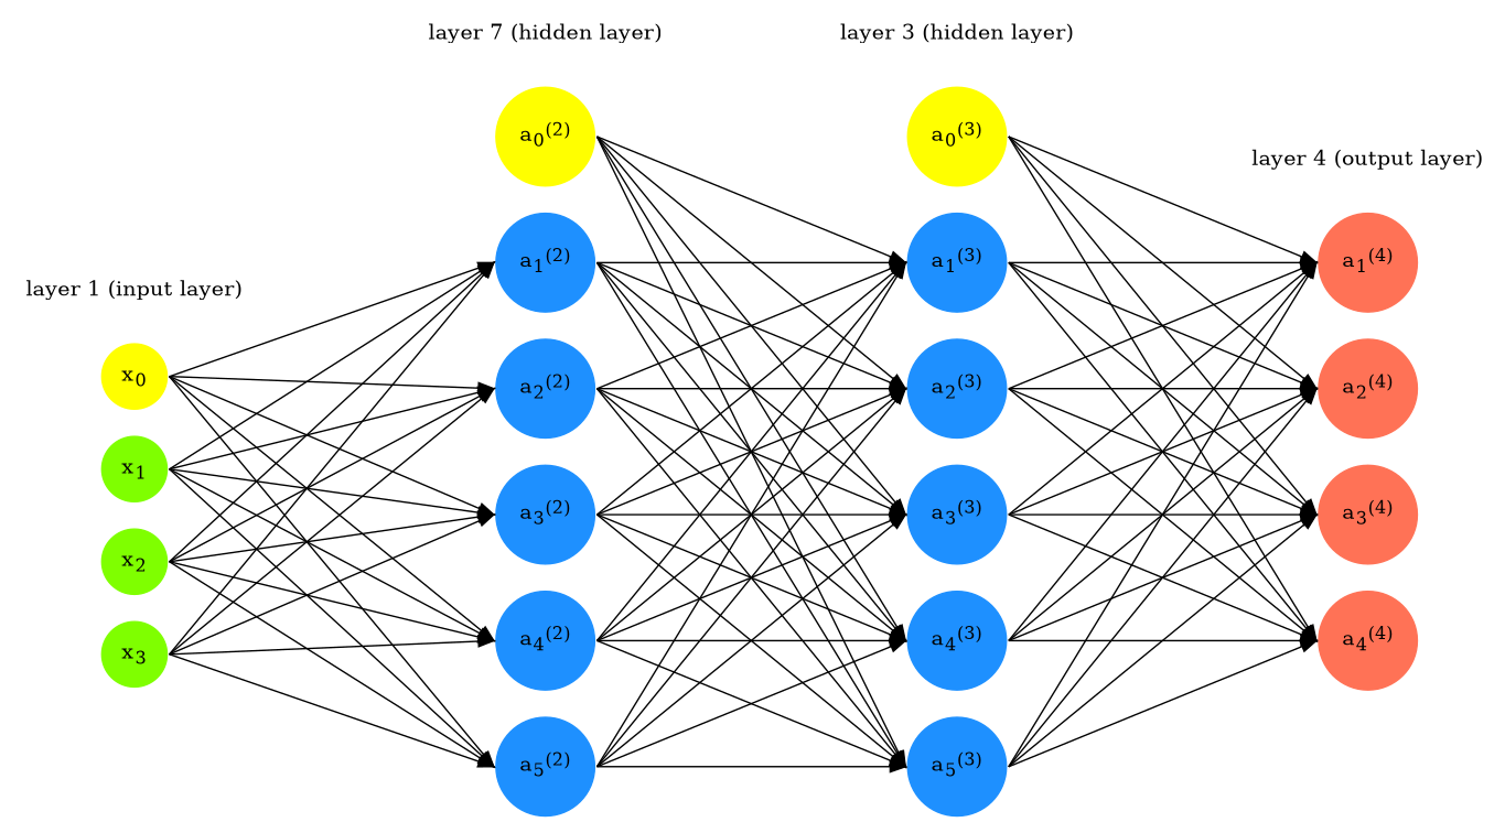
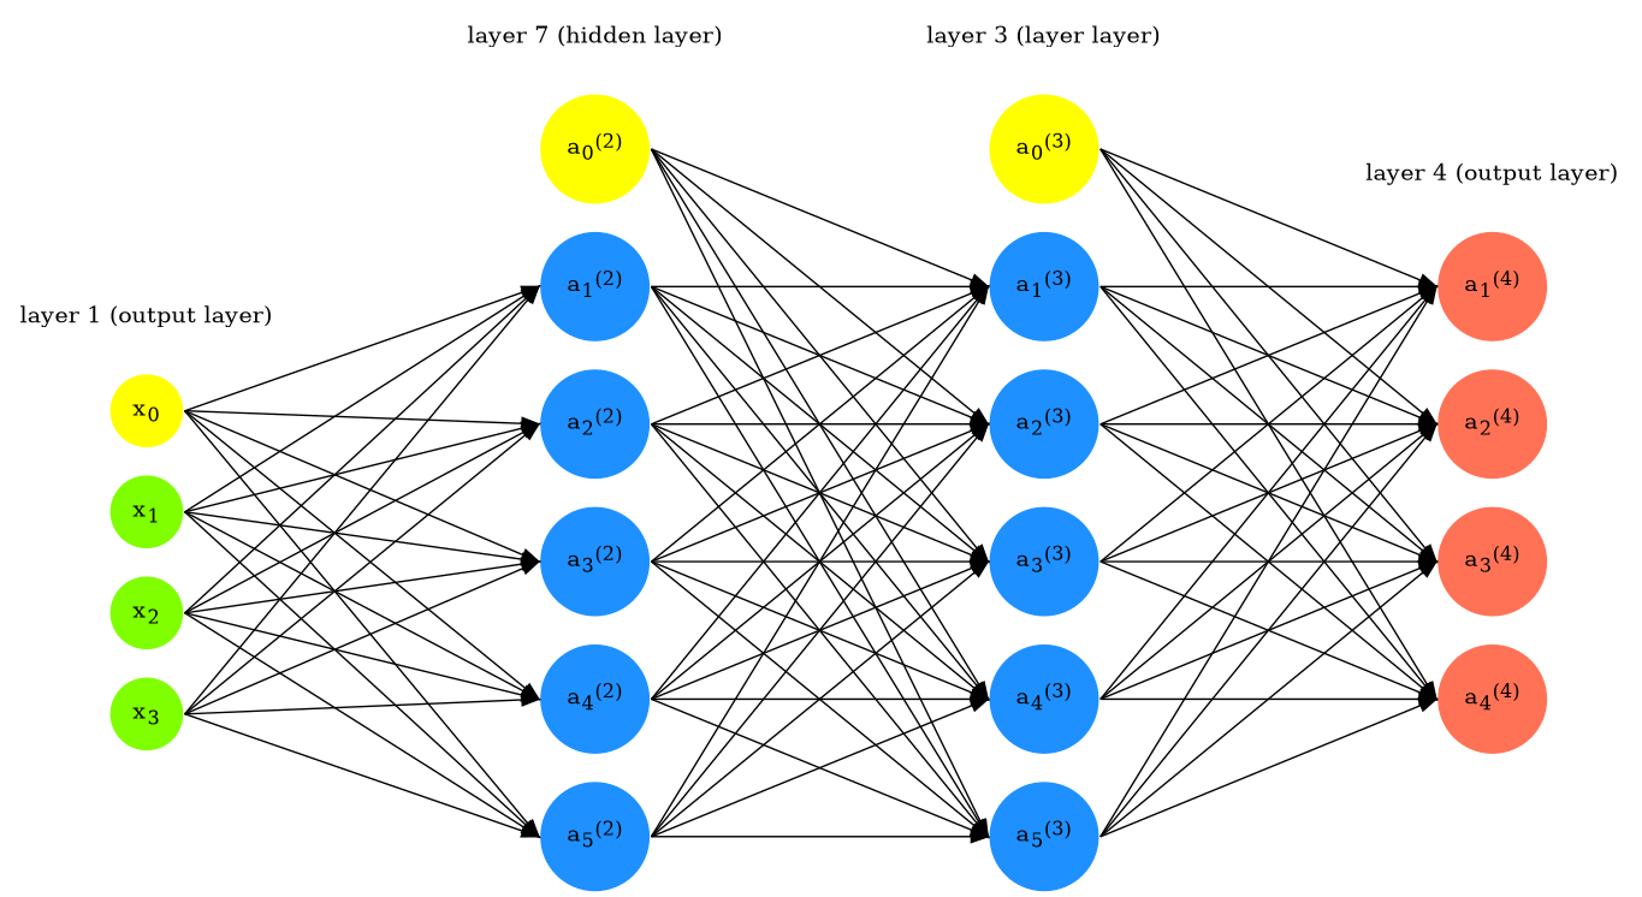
  digraph {
    rankdir=LR
    ranksep=1.4
    splines=false
    node [color=dodgerblue fillcolor=dodgerblue shape=circle style=filled]
    edge [headport=w style=solid tailport=e]
    n1 [color=yellow fillcolor=yellow label=<x<sub>0</sub>>]
    n2 [color=yellow fillcolor=yellow label=<a<sub>0</sub><sup>(2)</sup>>]
    n3 [color=yellow fillcolor=yellow label=<a<sub>0</sub><sup>(3)</sup>>]
    n4 [color=chartreuse fillcolor=chartreuse label=<x<sub>1</sub>>]
    n5 [color=chartreuse fillcolor=chartreuse label=<x<sub>2</sub>>]
    n6 [color=chartreuse fillcolor=chartreuse label=<x<sub>3</sub>>]
    n7 [label=<a<sub>1</sub><sup>(2)</sup>>]
    n8 [label=<a<sub>2</sub><sup>(2)</sup>>]
    n9 [label=<a<sub>3</sub><sup>(2)</sup>>]
    n10 [label=<a<sub>4</sub><sup>(2)</sup>>]
    n11 [label=<a<sub>5</sub><sup>(2)</sup>>]
    n12 [label=<a<sub>1</sub><sup>(3)</sup>>]
    n13 [label=<a<sub>2</sub><sup>(3)</sup>>]
    n14 [label=<a<sub>3</sub><sup>(3)</sup>>]
    n15 [label=<a<sub>4</sub><sup>(3)</sup>>]
    n16 [label=<a<sub>5</sub><sup>(3)</sup>>]
    n17 [color=coral1 fillcolor=coral1 label=<a<sub>1</sub><sup>(4)</sup>>]
    n18 [color=coral1 fillcolor=coral1 label=<a<sub>2</sub><sup>(4)</sup>>]
    n19 [color=coral1 fillcolor=coral1 label=<a<sub>3</sub><sup>(4)</sup>>]
    n20 [color=coral1 fillcolor=coral1 label=<a<sub>4</sub><sup>(4)</sup>>]
-   n21 [label="layer 1 (input layer)" shape=plaintext color="" fillcolor="" style=""]
+   n21 [label="layer 1 (output layer)" shape=plaintext color="" fillcolor="" style=""]
    n22 [label="layer 7 (hidden layer)" shape=plaintext color="" fillcolor="" style=""]
-   n23 [label="layer 3 (hidden layer)" shape=plaintext color="" fillcolor="" style=""]
+   n23 [label="layer 3 (layer layer)" shape=plaintext color="" fillcolor="" style=""]
    n24 [label="layer 4 (output layer)" shape=plaintext color="" fillcolor="" style=""]
    subgraph sub_1 {
      n1
      n2
      n3
    }
    subgraph sub_2 {
      n4
      n5
      n6
    }
    subgraph sub_3 {
      n7
      n8
      n9
      n10
      n11
      n12
      n13
      n14
      n15
      n16
    }
    subgraph sub_4 {
      n17
      n18
      n19
      n20
    }
    subgraph sub_5 {
      rank=same
      n1
      n4
      n5
      n6
    }
    subgraph sub_6 {
      rank=same
      n2
      n7
      n8
      n9
      n10
      n11
    }
    subgraph sub_7 {
      rank=same
      n3
      n12
      n13
      n14
      n15
      n16
    }
    subgraph sub_8 {
      rank=same
      n17
      n18
      n19
      n20
    }
    subgraph sub_9 {
      rank=same
      n1
      n21
    }
    subgraph sub_10 {
      rank=same
      n2
      n22
    }
    subgraph sub_11 {
      rank=same
      n3
      n23
    }
    subgraph sub_12 {
      rank=same
      n17
      n24
    }
    n1 -> n4 [style=invis]
    n1 -> n7
    n1 -> n8
    n1 -> n9
    n1 -> n10
    n1 -> n11
    n2 -> n3 [style=invis]
    n2 -> n7 [style=invis]
    n2 -> n12
    n2 -> n13
    n2 -> n14
    n2 -> n15
    n2 -> n16
    n3 -> n12 [style=invis]
    n3 -> n17
    n3 -> n18
    n3 -> n19
    n3 -> n20
    n4 -> n5 [style=invis]
    n4 -> n7
    n4 -> n8
    n4 -> n9
    n4 -> n10
    n4 -> n11
    n5 -> n6 [style=invis]
    n5 -> n7
    n5 -> n8
    n5 -> n9
    n5 -> n10
    n5 -> n11
    n6 -> n7
    n6 -> n8
    n6 -> n9
    n6 -> n10
    n6 -> n11
    n7 -> n8 [style=invis]
    n7 -> n12
    n7 -> n13
    n7 -> n14
    n7 -> n15
    n7 -> n16
    n8 -> n9 [style=invis]
    n8 -> n12
    n8 -> n13
    n8 -> n14
    n8 -> n15
    n8 -> n16
    n9 -> n10 [style=invis]
    n9 -> n12
    n9 -> n13
    n9 -> n14
    n9 -> n15
    n9 -> n16
    n10 -> n11 [style=invis]
    n10 -> n12
    n10 -> n13
    n10 -> n14
    n10 -> n15
    n10 -> n16
    n11 -> n12
    n11 -> n13
    n11 -> n14
    n11 -> n15
    n11 -> n16
    n12 -> n13 [style=invis]
    n12 -> n17
    n12 -> n18
    n12 -> n19
    n12 -> n20
    n13 -> n14 [style=invis]
    n13 -> n17
    n13 -> n18
    n13 -> n19
    n13 -> n20
    n14 -> n15 [style=invis]
    n14 -> n17
    n14 -> n18
    n14 -> n19
    n14 -> n20
    n15 -> n16 [style=invis]
    n15 -> n17
    n15 -> n18
    n15 -> n19
    n15 -> n20
    n16 -> n17
    n16 -> n18
    n16 -> n19
    n16 -> n20
    n17 -> n18 [style=invis]
    n18 -> n19 [style=invis]
    n19 -> n20 [style=invis]
    n21 -> n1 [style=invis]
    n22 -> n2 [style=invis]
    n23 -> n3 [style=invis]
    n24 -> n17 [style=invis]
  }
